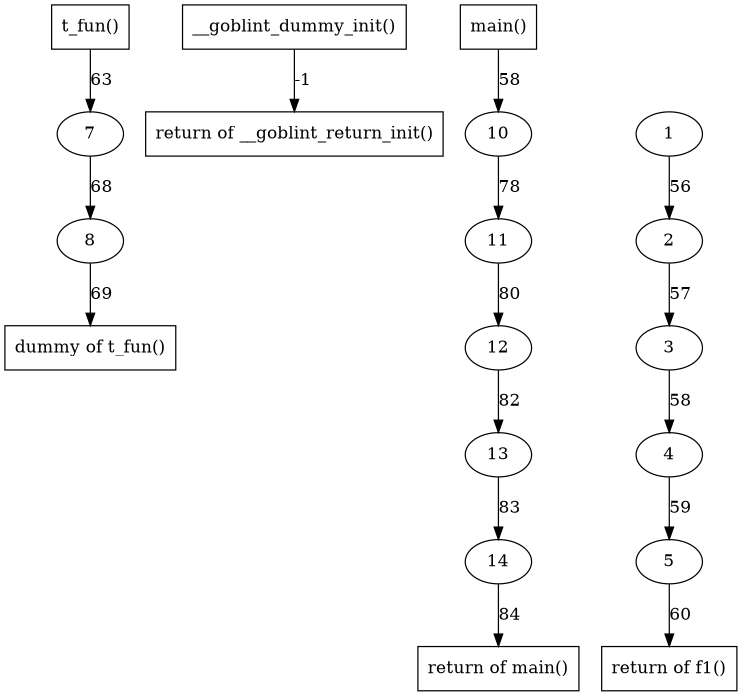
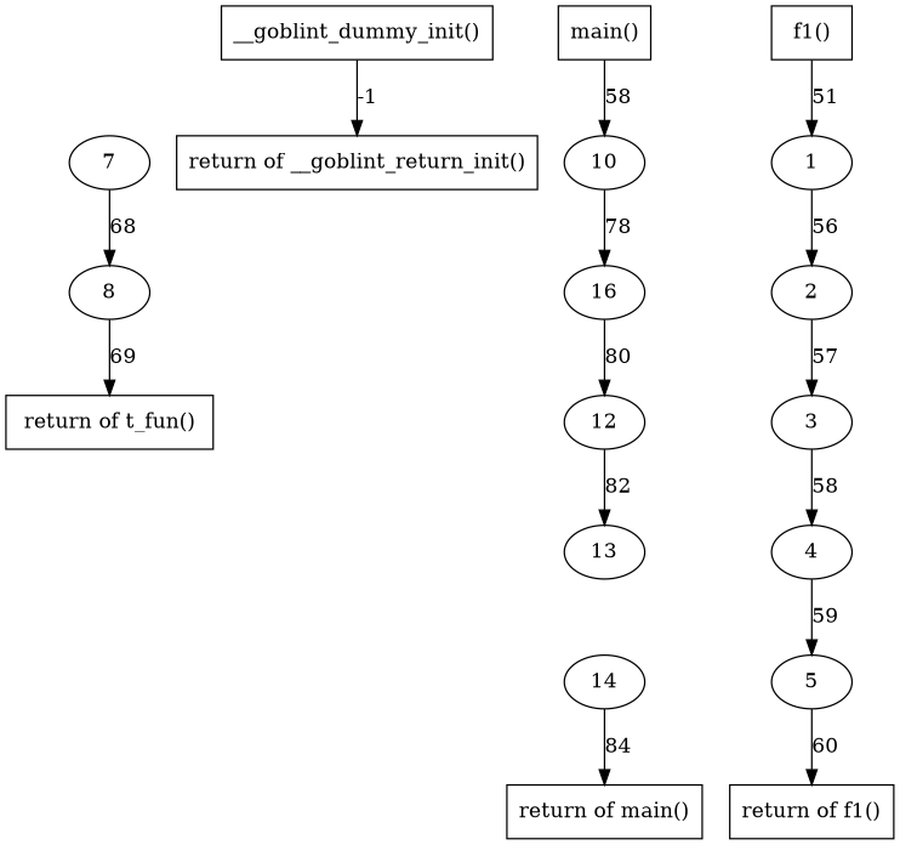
  digraph {
    7
    8
-   n3 [label="dummy of t_fun()" shape=box]
+   n3 [label="return of t_fun()" shape=box]
    n4 [label="__goblint_dummy_init()" shape=box]
    n5 [label="return of __goblint_return_init()" shape=box]
    13
    14
    n8 [label="return of main()" shape=box]
    4
    5
    n11 [label="return of f1()" shape=box]
    1
    2
    3
    10
-   11
+   11 [label=16]
    12
-   n18 [label="t_fun()" shape=box]
    n19 [label="main()" shape=box]
+   n20 [label="f1()" shape=box]
    7 -> 8 [label=68]
    8 -> n3 [label=69]
    n4 -> n5 [label=-1]
-   13 -> 14 [label=83]
    14 -> n8 [label=84]
    4 -> 5 [label=59]
    5 -> n11 [label=60]
    1 -> 2 [label=56]
    2 -> 3 [label=57]
    3 -> 4 [label=58]
    10 -> 11 [label=78]
    11 -> 12 [label=80]
    12 -> 13 [label=82]
-   n18 -> 7 [label=63]
    n19 -> 10 [label=58]
+   n20 -> 1 [label=51]
  }
